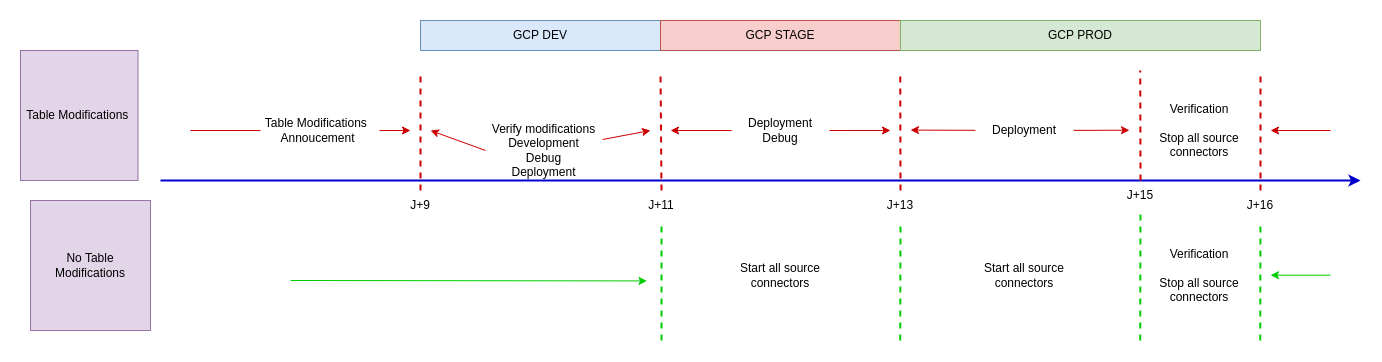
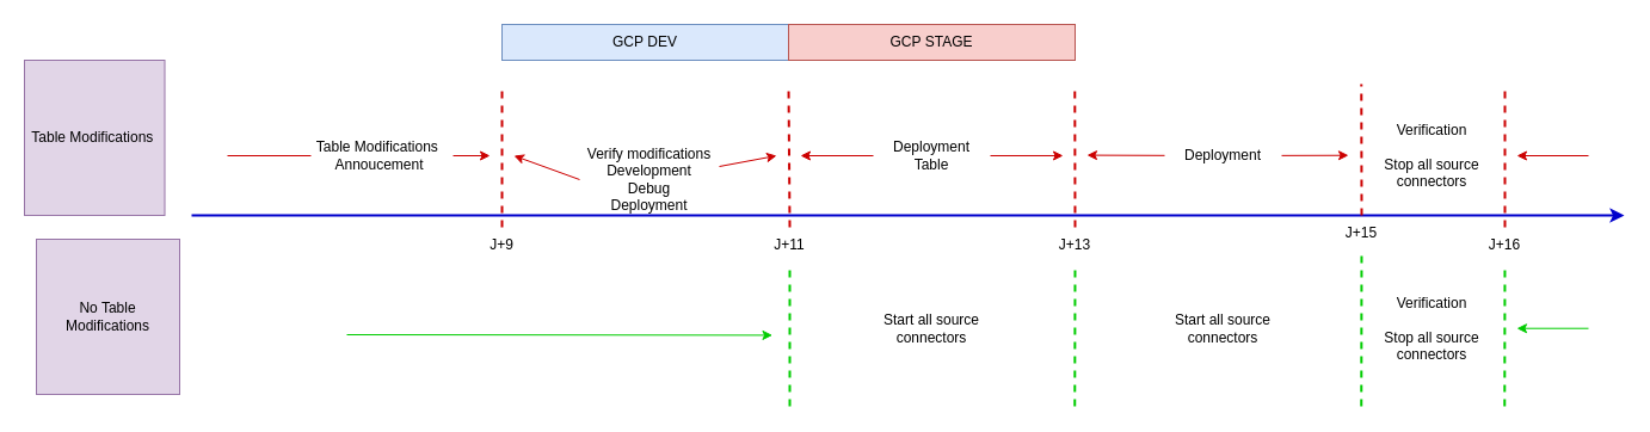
  <mxCell id="0" />
  <mxCell id="1" parent="0" />
  <mxCell id="2" value="" style="endArrow=classic;html=1;rounded=0;strokeWidth=2;strokeColor=#0000CC;" edge="1" parent="1"><mxGeometry width="50" height="50" relative="1" as="geometry"><mxPoint x="160" y="180" as="sourcePoint" /><mxPoint x="1360" y="180" as="targetPoint" /></mxGeometry></mxCell>
  <mxCell id="3" value="J+15" style="text;html=1;align=center;verticalAlign=middle;whiteSpace=wrap;rounded=0;" vertex="1" parent="1"><mxGeometry x="1110" y="180" width="60" height="30" as="geometry" /></mxCell>
  <mxCell id="4" value="J+13" style="text;html=1;align=center;verticalAlign=middle;whiteSpace=wrap;rounded=0;" vertex="1" parent="1"><mxGeometry x="870" y="190" width="60" height="30" as="geometry" /></mxCell>
  <mxCell id="5" value="J+11" style="text;html=1;align=center;verticalAlign=middle;whiteSpace=wrap;rounded=0;" vertex="1" parent="1"><mxGeometry x="631" y="190" width="60" height="30" as="geometry" /></mxCell>
  <mxCell id="6" value="Table Modifications&amp;nbsp;&lt;br&gt;Annoucement" style="text;html=1;align=center;verticalAlign=middle;whiteSpace=wrap;rounded=0;" vertex="1" parent="1"><mxGeometry x="260" y="115" width="115" height="30" as="geometry" /></mxCell>
  <mxCell id="7" value="" style="endArrow=classic;html=1;rounded=0;endSize=6;startSize=6;targetPerimeterSpacing=0;exitX=1.035;exitY=0.5;exitDx=0;exitDy=0;exitPerimeter=0;strokeColor=#CC0000;" edge="1" parent="1" source="6"><mxGeometry width="50" height="50" relative="1" as="geometry"><mxPoint x="150" y="130" as="sourcePoint" /><mxPoint x="410" y="130" as="targetPoint" /></mxGeometry></mxCell>
  <mxCell id="8" value="Verify modifications&lt;br&gt;Development &lt;br&gt;Debug&lt;br&gt;Deployment" style="text;html=1;align=center;verticalAlign=middle;whiteSpace=wrap;rounded=0;" vertex="1" parent="1"><mxGeometry x="485" y="135" width="117" height="30" as="geometry" /></mxCell>
  <mxCell id="9" value="J+9" style="text;html=1;align=center;verticalAlign=middle;whiteSpace=wrap;rounded=0;" vertex="1" parent="1"><mxGeometry x="390" y="190" width="60" height="30" as="geometry" /></mxCell>
  <mxCell id="10" value="" style="endArrow=none;html=1;rounded=0;endFill=0;startArrow=classic;startFill=1;entryX=0;entryY=0.5;entryDx=0;entryDy=0;strokeColor=#CC0000;" edge="1" parent="1" target="8"><mxGeometry width="50" height="50" relative="1" as="geometry"><mxPoint x="430" y="130" as="sourcePoint" /><mxPoint x="240" y="129.83" as="targetPoint" /></mxGeometry></mxCell>
  <mxCell id="11" value="" style="endArrow=classic;html=1;rounded=0;endFill=1;startArrow=none;startFill=0;endSize=6;strokeColor=#CC0000;" edge="1" parent="1" source="8"><mxGeometry width="50" height="50" relative="1" as="geometry"><mxPoint x="480" y="129.83" as="sourcePoint" /><mxPoint x="650" y="130" as="targetPoint" /></mxGeometry></mxCell>
  <mxCell id="12" value="" style="endArrow=none;dashed=1;html=1;rounded=0;exitX=0.5;exitY=0;exitDx=0;exitDy=0;strokeWidth=2;strokeColor=#CC0000;" edge="1" parent="1" source="9"><mxGeometry width="50" height="50" relative="1" as="geometry"><mxPoint x="560" y="200" as="sourcePoint" /><mxPoint x="420" y="70" as="targetPoint" /></mxGeometry></mxCell>
  <mxCell id="13" value="" style="endArrow=none;dashed=1;html=1;rounded=0;exitX=0.5;exitY=0;exitDx=0;exitDy=0;strokeWidth=2;strokeColor=#CC0000;" edge="1" parent="1" source="5"><mxGeometry width="50" height="50" relative="1" as="geometry"><mxPoint x="539.76" y="190" as="sourcePoint" /><mxPoint x="660" y="70" as="targetPoint" /></mxGeometry></mxCell>
  <mxCell id="14" value="" style="endArrow=none;dashed=1;html=1;rounded=0;exitX=0.5;exitY=0;exitDx=0;exitDy=0;strokeWidth=2;strokeColor=#CC0000;" edge="1" parent="1" source="4"><mxGeometry width="50" height="50" relative="1" as="geometry"><mxPoint x="900" y="190" as="sourcePoint" /><mxPoint x="899.76" y="70" as="targetPoint" /></mxGeometry></mxCell>
  <mxCell id="15" value="" style="endArrow=none;dashed=1;html=1;rounded=0;exitX=0.5;exitY=0;exitDx=0;exitDy=0;strokeWidth=2;strokeColor=#CC0000;" edge="1" parent="1" source="3"><mxGeometry width="50" height="50" relative="1" as="geometry"><mxPoint x="1140" y="190" as="sourcePoint" /><mxPoint x="1139.76" y="70" as="targetPoint" /></mxGeometry></mxCell>
  <mxCell id="16" value="" style="endArrow=none;html=1;rounded=0;endFill=0;startArrow=classic;startFill=1;strokeColor=#CC0000;" edge="1" parent="1"><mxGeometry width="50" height="50" relative="1" as="geometry"><mxPoint x="1270" y="130" as="sourcePoint" /><mxPoint x="1330" y="130" as="targetPoint" /></mxGeometry></mxCell>
  <mxCell id="17" value="" style="endArrow=none;html=1;rounded=0;strokeColor=#CC0000;" edge="1" parent="1" target="6"><mxGeometry width="50" height="50" relative="1" as="geometry"><mxPoint x="190" y="130" as="sourcePoint" /><mxPoint x="20" y="130" as="targetPoint" /></mxGeometry></mxCell>
  <mxCell id="18" value="" style="endArrow=classic;html=1;rounded=0;endFill=1;startArrow=none;startFill=0;endSize=6;strokeColor=#CC0000;" edge="1" parent="1" source="22"><mxGeometry width="50" height="50" relative="1" as="geometry"><mxPoint x="840" y="129.83" as="sourcePoint" /><mxPoint x="890" y="129.97" as="targetPoint" /></mxGeometry></mxCell>
  <mxCell id="19" value="GCP&amp;nbsp;DEV" style="text;html=1;align=center;verticalAlign=middle;whiteSpace=wrap;rounded=0;fillColor=#dae8fc;strokeColor=#6c8ebf;" vertex="1" parent="1"><mxGeometry x="420" y="20" width="240" height="30" as="geometry" /></mxCell>
  <mxCell id="20" value="GCP&amp;nbsp;STAGE" style="text;html=1;align=center;verticalAlign=middle;whiteSpace=wrap;rounded=0;fillColor=#f8cecc;strokeColor=#b85450;" vertex="1" parent="1"><mxGeometry x="660" y="20" width="240" height="30" as="geometry" /></mxCell>
- <mxCell id="21" value="GCP&amp;nbsp;PROD" style="text;html=1;align=center;verticalAlign=middle;whiteSpace=wrap;rounded=0;fillColor=#d5e8d4;strokeColor=#82b366;" vertex="1" parent="1"><mxGeometry x="900" y="20" width="360" height="30" as="geometry" /></mxCell>
- <mxCell id="22" value="Deployment&lt;br&gt;Debug" style="text;html=1;align=center;verticalAlign=middle;whiteSpace=wrap;rounded=0;" vertex="1" parent="1"><mxGeometry x="731" y="115" width="98" height="30" as="geometry" /></mxCell>
+ <mxCell id="22" value="Deployment&lt;br&gt;Table" style="text;html=1;align=center;verticalAlign=middle;whiteSpace=wrap;rounded=0;" vertex="1" parent="1"><mxGeometry x="731" y="115" width="98" height="30" as="geometry" /></mxCell>
  <mxCell id="23" value="" style="endArrow=none;dashed=1;html=1;rounded=0;exitX=0.5;exitY=0;exitDx=0;exitDy=0;strokeWidth=2;strokeColor=#CC0000;" edge="1" parent="1" source="24"><mxGeometry width="50" height="50" relative="1" as="geometry"><mxPoint x="1260.24" y="190" as="sourcePoint" /><mxPoint x="1260" y="70" as="targetPoint" /></mxGeometry></mxCell>
  <mxCell id="24" value="J+16" style="text;html=1;align=center;verticalAlign=middle;whiteSpace=wrap;rounded=0;" vertex="1" parent="1"><mxGeometry x="1230" y="190" width="60" height="30" as="geometry" /></mxCell>
  <mxCell id="25" value="Verification&lt;br&gt;&lt;br&gt;Stop all source connectors" style="text;html=1;align=center;verticalAlign=middle;whiteSpace=wrap;rounded=0;" vertex="1" parent="1"><mxGeometry x="1150" y="115" width="98" height="30" as="geometry" /></mxCell>
  <mxCell id="26" value="Deployment" style="text;html=1;align=center;verticalAlign=middle;whiteSpace=wrap;rounded=0;" vertex="1" parent="1"><mxGeometry x="975" y="115" width="98" height="30" as="geometry" /></mxCell>
  <mxCell id="27" value="" style="endArrow=none;html=1;rounded=0;endFill=0;startArrow=classic;startFill=1;strokeColor=#CC0000;" edge="1" parent="1" target="22"><mxGeometry width="50" height="50" relative="1" as="geometry"><mxPoint x="670" y="130" as="sourcePoint" /><mxPoint x="600" y="129.58" as="targetPoint" /></mxGeometry></mxCell>
  <mxCell id="28" value="" style="endArrow=classic;html=1;rounded=0;endFill=1;startArrow=none;startFill=0;endSize=6;strokeColor=#CC0000;" edge="1" parent="1" source="26"><mxGeometry width="50" height="50" relative="1" as="geometry"><mxPoint x="1079" y="129.58" as="sourcePoint" /><mxPoint x="1129" y="129.72" as="targetPoint" /></mxGeometry></mxCell>
  <mxCell id="29" value="" style="endArrow=none;html=1;rounded=0;endFill=0;startArrow=classic;startFill=1;strokeColor=#CC0000;" edge="1" parent="1" target="26"><mxGeometry width="50" height="50" relative="1" as="geometry"><mxPoint x="910" y="129.58" as="sourcePoint" /><mxPoint x="960" y="129.58" as="targetPoint" /></mxGeometry></mxCell>
  <mxCell id="30" value="" style="endArrow=none;dashed=1;html=1;rounded=0;exitX=0.5;exitY=0;exitDx=0;exitDy=0;strokeWidth=2;strokeColor=#00CC00;" edge="1" parent="1"><mxGeometry width="50" height="50" relative="1" as="geometry"><mxPoint x="899.74" y="340" as="sourcePoint" /><mxPoint x="900" y="220" as="targetPoint" /></mxGeometry></mxCell>
  <mxCell id="31" value="" style="endArrow=none;dashed=1;html=1;rounded=0;exitX=0.5;exitY=0;exitDx=0;exitDy=0;strokeWidth=2;strokeColor=#00CC00;" edge="1" parent="1" target="3"><mxGeometry width="50" height="50" relative="1" as="geometry"><mxPoint x="1139.74" y="340" as="sourcePoint" /><mxPoint x="1139.5" y="220" as="targetPoint" /></mxGeometry></mxCell>
  <mxCell id="32" value="Start all source connectors" style="text;html=1;align=center;verticalAlign=middle;whiteSpace=wrap;rounded=0;" vertex="1" parent="1"><mxGeometry x="975" y="260" width="98" height="30" as="geometry" /></mxCell>
  <mxCell id="33" value="Verification&lt;br&gt;&lt;br&gt;Stop all source connectors" style="text;html=1;align=center;verticalAlign=middle;whiteSpace=wrap;rounded=0;" vertex="1" parent="1"><mxGeometry x="1150" y="260" width="98" height="30" as="geometry" /></mxCell>
  <mxCell id="34" value="" style="endArrow=none;dashed=1;html=1;rounded=0;exitX=0.5;exitY=0;exitDx=0;exitDy=0;strokeWidth=2;strokeColor=#00CC00;" edge="1" parent="1" target="24"><mxGeometry width="50" height="50" relative="1" as="geometry"><mxPoint x="1259.76" y="340" as="sourcePoint" /><mxPoint x="1259.76" y="220" as="targetPoint" /></mxGeometry></mxCell>
  <mxCell id="35" value="" style="endArrow=none;html=1;rounded=0;endFill=0;startArrow=classic;startFill=1;strokeColor=#00CC00;" edge="1" parent="1"><mxGeometry width="50" height="50" relative="1" as="geometry"><mxPoint x="1270" y="274.71" as="sourcePoint" /><mxPoint x="1330" y="274.71" as="targetPoint" /></mxGeometry></mxCell>
  <mxCell id="36" value="No Table Modifications" style="text;html=1;align=center;verticalAlign=middle;whiteSpace=wrap;rounded=0;fillColor=#e1d5e7;strokeColor=#9673a6;" vertex="1" parent="1"><mxGeometry x="30" y="200" width="120" height="130" as="geometry" /></mxCell>
  <mxCell id="37" value="Table Modifications&amp;nbsp;" style="text;html=1;align=center;verticalAlign=middle;whiteSpace=wrap;rounded=0;fillColor=#e1d5e7;strokeColor=#9673a6;" vertex="1" parent="1"><mxGeometry x="20" y="50" width="117.5" height="130" as="geometry" /></mxCell>
  <mxCell id="38" value="" style="endArrow=none;dashed=1;html=1;rounded=0;strokeWidth=2;strokeColor=#00CC00;" edge="1" parent="1" target="5"><mxGeometry width="50" height="50" relative="1" as="geometry"><mxPoint x="661" y="340" as="sourcePoint" /><mxPoint x="539.84" y="220" as="targetPoint" /></mxGeometry></mxCell>
  <mxCell id="39" value="Start all source connectors" style="text;html=1;align=center;verticalAlign=middle;whiteSpace=wrap;rounded=0;" vertex="1" parent="1"><mxGeometry x="731" y="260" width="98" height="30" as="geometry" /></mxCell>
  <mxCell id="40" value="" style="endArrow=classic;html=1;rounded=0;endFill=1;startArrow=none;startFill=0;endSize=6;strokeColor=#00CC00;" edge="1" parent="1"><mxGeometry width="50" height="50" relative="1" as="geometry"><mxPoint x="290" y="280" as="sourcePoint" /><mxPoint x="646.5" y="280.42" as="targetPoint" /></mxGeometry></mxCell>
